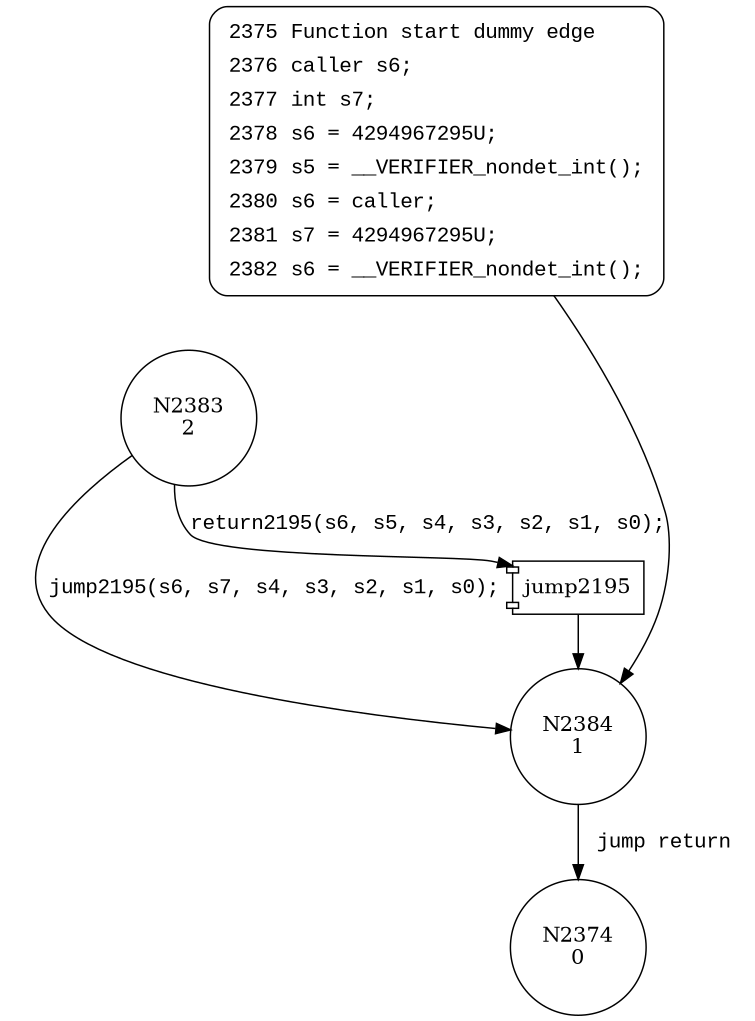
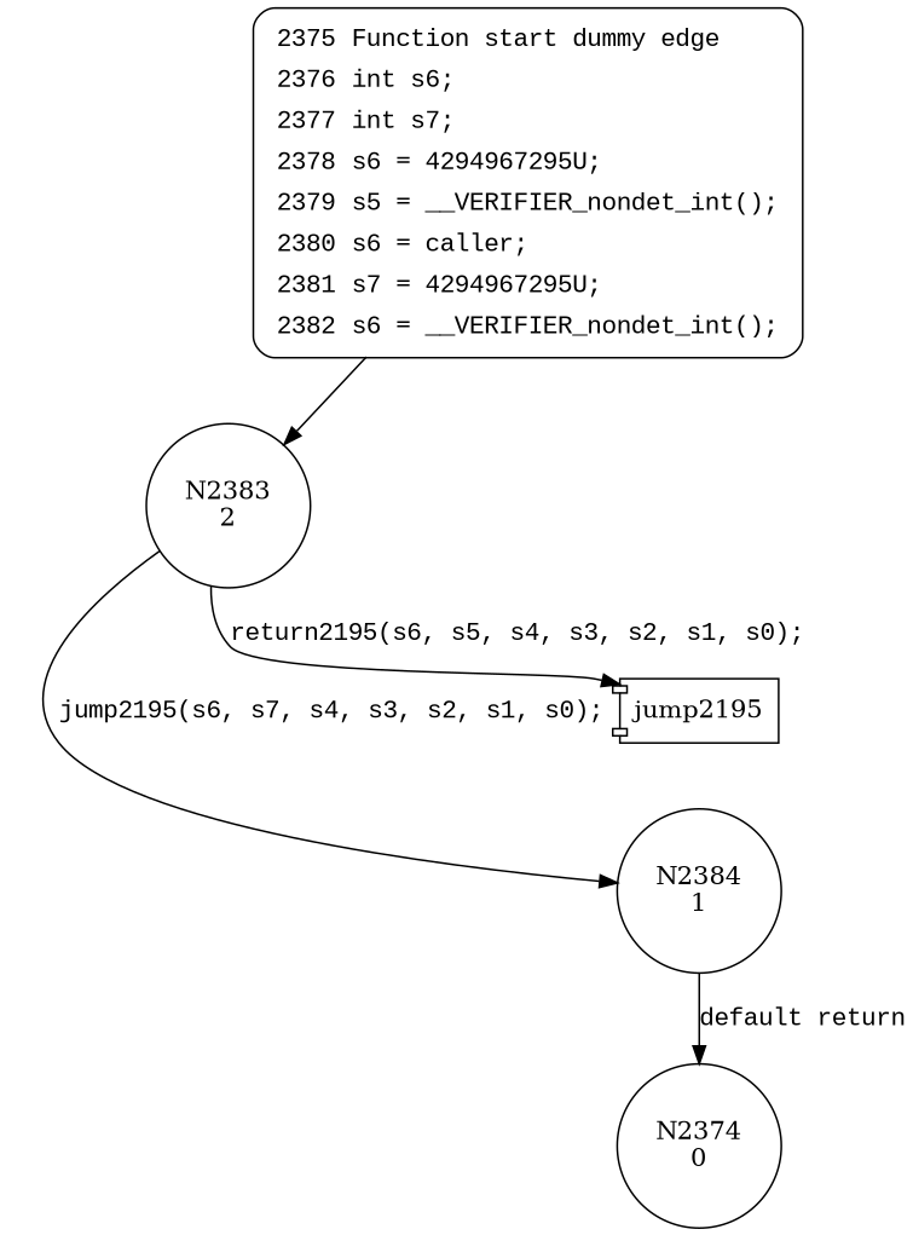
  digraph {
    node [shape=circle]
    edge [fontname="Courier New"]
    n1 [label="N2383\n2"]
    n2 [label="N2384\n1"]
    n3 [label=jump2195 shape=component]
    n4 [label="N2374\n0"]
-   n5 [fillcolor=white fontname="Courier New" label=<<table border="0" cellborder="0" cellpadding="3" bgcolor="white"><tr><td align="right">2375</td><td align="left">Function start dummy edge</td></tr><tr><td align="right">2376</td><td align="left">caller s6;</td></tr><tr><td align="right">2377</td><td align="left">int s7;</td></tr><tr><td align="right">2378</td><td align="left">s6 = 4294967295U;</td></tr><tr><td align="right">2379</td><td align="left">s5 = __VERIFIER_nondet_int();</td></tr><tr><td align="right">2380</td><td align="left">s6 = caller;</td></tr><tr><td align="right">2381</td><td align="left">s7 = 4294967295U;</td></tr><tr><td align="right">2382</td><td align="left">s6 = __VERIFIER_nondet_int();</td></tr></table>> penwidth=1 shape=Mrecord style="filled,bold"]
+   n5 [fillcolor=white fontname="Courier New" label=<<table border="0" cellborder="0" cellpadding="3" bgcolor="white"><tr><td align="right">2375</td><td align="left">Function start dummy edge</td></tr><tr><td align="right">2376</td><td align="left">int s6;</td></tr><tr><td align="right">2377</td><td align="left">int s7;</td></tr><tr><td align="right">2378</td><td align="left">s6 = 4294967295U;</td></tr><tr><td align="right">2379</td><td align="left">s5 = __VERIFIER_nondet_int();</td></tr><tr><td align="right">2380</td><td align="left">s6 = caller;</td></tr><tr><td align="right">2381</td><td align="left">s7 = 4294967295U;</td></tr><tr><td align="right">2382</td><td align="left">s6 = __VERIFIER_nondet_int();</td></tr></table>> penwidth=1 shape=Mrecord style="filled,bold"]
    n1 -> n2 [label="jump2195(s6, s7, s4, s3, s2, s1, s0);"]
    n1 -> n3 [label="return2195(s6, s5, s4, s3, s2, s1, s0);"]
-   n2 -> n4 [label="jump return"]
-   n3 -> n2
-   n5 -> n2 [fontname=""]
+   n2 -> n4 [label="default return"]
+   n5 -> n1 [fontname=""]
  }
